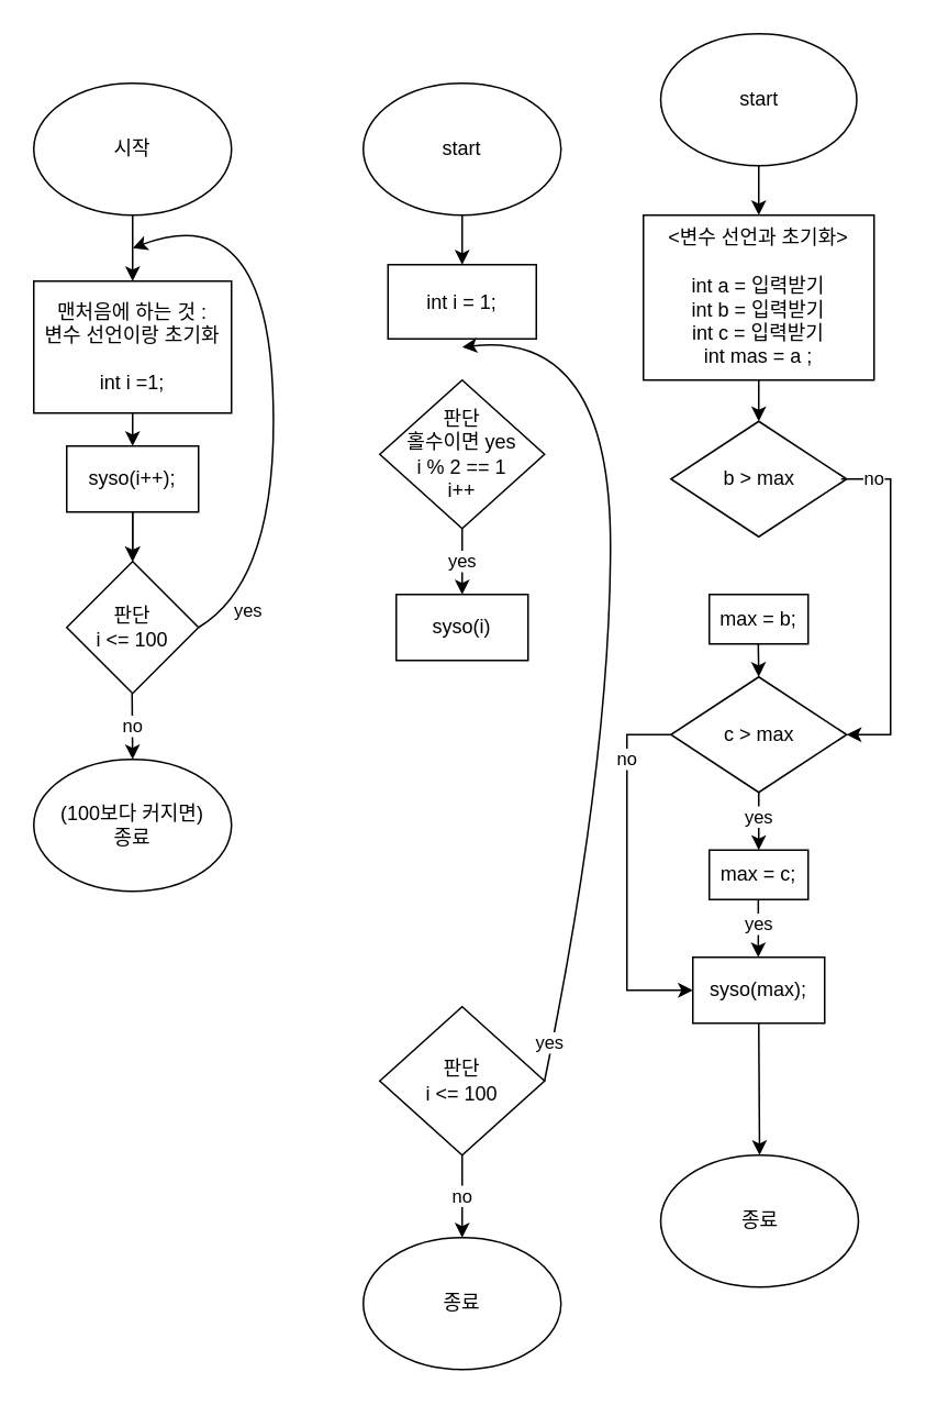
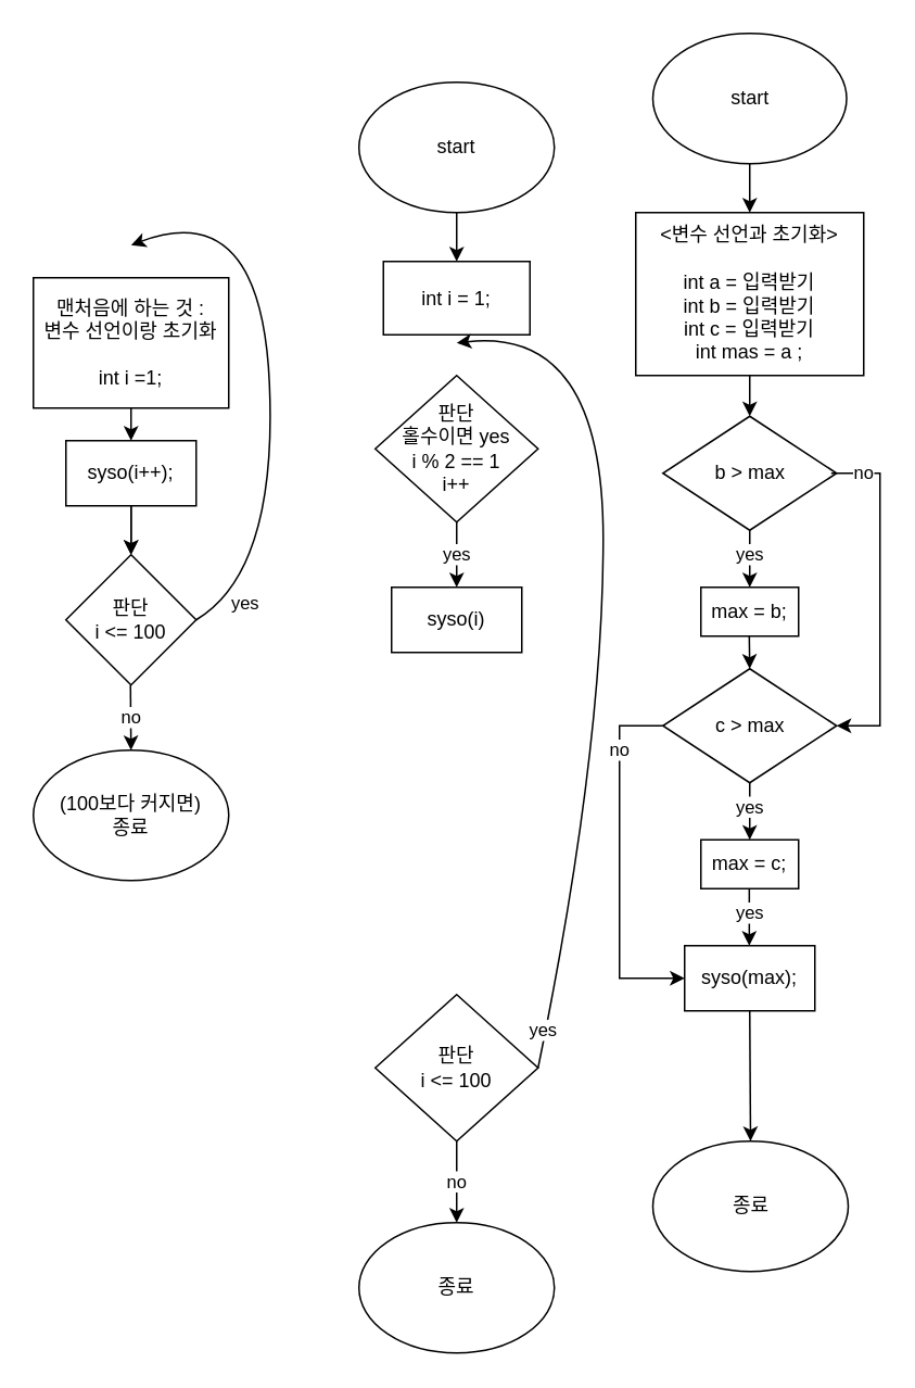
  <mxCell id="0" />
  <mxCell id="1" parent="0" />
- <mxCell id="2" value="시작" style="ellipse;whiteSpace=wrap;html=1;" vertex="1" parent="1"><mxGeometry x="20" y="50" width="120" height="80" as="geometry" /></mxCell>
  <mxCell id="3" value="맨처음에 하는 것 : &lt;br&gt;변수 선언이랑 초기화&lt;br&gt;&lt;br&gt;int i =1;" style="rounded=0;whiteSpace=wrap;html=1;" vertex="1" parent="1"><mxGeometry x="20" y="170" width="120" height="80" as="geometry" /></mxCell>
- <mxCell id="4" value="" style="endArrow=classic;html=1;rounded=0;exitX=0.5;exitY=1;exitDx=0;exitDy=0;" edge="1" parent="1" source="2" target="3"><mxGeometry width="50" height="50" relative="1" as="geometry"><mxPoint x="370" y="170" as="sourcePoint" /><mxPoint x="420" y="120" as="targetPoint" /></mxGeometry></mxCell>
  <mxCell id="5" value="" style="endArrow=classic;html=1;rounded=0;exitX=0.5;exitY=1;exitDx=0;exitDy=0;entryX=0.5;entryY=0;entryDx=0;entryDy=0;" edge="1" parent="1" source="3" target="7"><mxGeometry width="50" height="50" relative="1" as="geometry"><mxPoint x="79.66" y="250" as="sourcePoint" /><mxPoint x="79.66" y="290" as="targetPoint" /></mxGeometry></mxCell>
  <mxCell id="6" value="" style="edgeStyle=orthogonalEdgeStyle;rounded=0;orthogonalLoop=1;jettySize=auto;html=1;" edge="1" parent="1" source="7" target="8"><mxGeometry relative="1" as="geometry" /></mxCell>
  <mxCell id="7" value="syso(i++);" style="rounded=0;whiteSpace=wrap;html=1;" vertex="1" parent="1"><mxGeometry x="40" y="270" width="80" height="40" as="geometry" /></mxCell>
  <mxCell id="8" value="판단&lt;br&gt;i &amp;lt;= 100" style="rhombus;whiteSpace=wrap;html=1;" vertex="1" parent="1"><mxGeometry x="40" y="340" width="80" height="80" as="geometry" /></mxCell>
  <mxCell id="9" value="no" style="endArrow=classic;html=1;rounded=0;exitX=0.5;exitY=1;exitDx=0;exitDy=0;entryX=0.5;entryY=0;entryDx=0;entryDy=0;" edge="1" parent="1" target="10"><mxGeometry width="50" height="50" relative="1" as="geometry"><mxPoint x="79.66" y="420" as="sourcePoint" /><mxPoint x="79.66" y="450" as="targetPoint" /></mxGeometry></mxCell>
  <mxCell id="10" value="(100보다 커지면)&lt;br&gt;종료" style="ellipse;whiteSpace=wrap;html=1;" vertex="1" parent="1"><mxGeometry x="20" y="460" width="120" height="80" as="geometry" /></mxCell>
  <mxCell id="11" value="yes" style="curved=1;endArrow=classic;html=1;rounded=0;exitX=1;exitY=0.5;exitDx=0;exitDy=0;" edge="1" parent="1" source="8"><mxGeometry x="-0.835" y="-7" width="50" height="50" relative="1" as="geometry"><mxPoint x="130" y="380" as="sourcePoint" /><mxPoint x="80" y="150" as="targetPoint" /><Array as="points"><mxPoint x="170" y="350" /><mxPoint x="160" y="120" /></Array><mxPoint as="offset" /></mxGeometry></mxCell>
  <mxCell id="12" value="start" style="ellipse;whiteSpace=wrap;html=1;" vertex="1" parent="1"><mxGeometry x="220" y="50" width="120" height="80" as="geometry" /></mxCell>
  <mxCell id="13" value="int i = 1;" style="rounded=0;whiteSpace=wrap;html=1;" vertex="1" parent="1"><mxGeometry x="235" y="160" width="90" height="45" as="geometry" /></mxCell>
  <mxCell id="14" value="판단&lt;br&gt;홀수이면 yes&lt;br&gt;i % 2 == 1&lt;br&gt;i++" style="rhombus;whiteSpace=wrap;html=1;" vertex="1" parent="1"><mxGeometry x="230" y="230" width="100" height="90" as="geometry" /></mxCell>
  <mxCell id="15" value="syso(i)" style="rounded=0;whiteSpace=wrap;html=1;" vertex="1" parent="1"><mxGeometry x="240" y="360" width="80" height="40" as="geometry" /></mxCell>
  <mxCell id="16" value="종료" style="ellipse;whiteSpace=wrap;html=1;" vertex="1" parent="1"><mxGeometry x="220" y="750" width="120" height="80" as="geometry" /></mxCell>
  <mxCell id="17" value="" style="endArrow=classic;html=1;rounded=0;entryX=0.5;entryY=0;entryDx=0;entryDy=0;exitX=0.5;exitY=1;exitDx=0;exitDy=0;" edge="1" parent="1" source="7" target="8"><mxGeometry width="50" height="50" relative="1" as="geometry"><mxPoint x="110" y="330" as="sourcePoint" /><mxPoint x="79.66" y="330" as="targetPoint" /></mxGeometry></mxCell>
  <mxCell id="18" value="yes" style="endArrow=classic;html=1;rounded=0;exitX=0.5;exitY=1;exitDx=0;exitDy=0;entryX=0.5;entryY=0;entryDx=0;entryDy=0;" edge="1" parent="1" source="14" target="15"><mxGeometry width="50" height="50" relative="1" as="geometry"><mxPoint x="300" y="320" as="sourcePoint" /><mxPoint x="300" y="345" as="targetPoint" /></mxGeometry></mxCell>
  <mxCell id="19" value="판단&lt;br&gt;i &amp;lt;= 100" style="rhombus;whiteSpace=wrap;html=1;" vertex="1" parent="1"><mxGeometry x="230" y="610" width="100" height="90" as="geometry" /></mxCell>
  <mxCell id="20" value="no" style="endArrow=classic;html=1;rounded=0;exitX=0.5;exitY=1;exitDx=0;exitDy=0;entryX=0.5;entryY=0;entryDx=0;entryDy=0;" edge="1" parent="1" source="19" target="16"><mxGeometry width="50" height="50" relative="1" as="geometry"><mxPoint x="370" y="580" as="sourcePoint" /><mxPoint x="420" y="530" as="targetPoint" /></mxGeometry></mxCell>
  <mxCell id="21" value="" style="endArrow=classic;html=1;rounded=0;exitX=0.5;exitY=1;exitDx=0;exitDy=0;entryX=0.5;entryY=0;entryDx=0;entryDy=0;" edge="1" parent="1" source="12" target="13"><mxGeometry width="50" height="50" relative="1" as="geometry"><mxPoint x="410" y="160" as="sourcePoint" /><mxPoint x="460" y="110" as="targetPoint" /></mxGeometry></mxCell>
  <mxCell id="22" value="yes" style="curved=1;endArrow=classic;html=1;rounded=0;exitX=1;exitY=0.5;exitDx=0;exitDy=0;" edge="1" parent="1" source="19"><mxGeometry x="-0.916" y="2" width="50" height="50" relative="1" as="geometry"><mxPoint x="370" y="470" as="sourcePoint" /><mxPoint x="280" y="210" as="targetPoint" /><Array as="points"><mxPoint x="370" y="460" /><mxPoint x="370" y="200" /></Array><mxPoint as="offset" /></mxGeometry></mxCell>
  <mxCell id="23" value="start" style="ellipse;whiteSpace=wrap;html=1;" vertex="1" parent="1"><mxGeometry x="400.5" y="20" width="119" height="80" as="geometry" /></mxCell>
  <mxCell id="24" value="&amp;lt;변수 선언과 초기화&amp;gt;&lt;br&gt;&lt;br&gt;int a = 입력받기&lt;br&gt;int b = 입력받기&lt;br&gt;int c = 입력받기&lt;br&gt;int mas = a ;" style="rounded=0;whiteSpace=wrap;html=1;" vertex="1" parent="1"><mxGeometry x="390" y="130" width="140" height="100" as="geometry" /></mxCell>
  <mxCell id="25" value="" style="endArrow=classic;html=1;rounded=0;exitX=0.5;exitY=1;exitDx=0;exitDy=0;entryX=0.5;entryY=0;entryDx=0;entryDy=0;" edge="1" parent="1" source="23" target="24"><mxGeometry width="50" height="50" relative="1" as="geometry"><mxPoint x="556.5" y="130" as="sourcePoint" /><mxPoint x="606.5" y="80" as="targetPoint" /></mxGeometry></mxCell>
  <mxCell id="26" value="b &amp;gt; max" style="rhombus;whiteSpace=wrap;html=1;" vertex="1" parent="1"><mxGeometry x="406.66" y="255" width="106.69" height="70" as="geometry" /></mxCell>
  <mxCell id="27" value="" style="endArrow=classic;html=1;rounded=0;exitX=0.5;exitY=1;exitDx=0;exitDy=0;" edge="1" parent="1" source="24" target="26"><mxGeometry width="50" height="50" relative="1" as="geometry"><mxPoint x="459.72" y="230" as="sourcePoint" /><mxPoint x="459.72" y="260" as="targetPoint" /></mxGeometry></mxCell>
  <mxCell id="28" value="max = b;" style="rounded=0;whiteSpace=wrap;html=1;" vertex="1" parent="1"><mxGeometry x="430" y="360" width="60" height="30" as="geometry" /></mxCell>
+ <mxCell id="29" value="yes" style="endArrow=classic;html=1;rounded=0;exitX=0.5;exitY=1;exitDx=0;exitDy=0;entryX=0.5;entryY=0;entryDx=0;entryDy=0;" edge="1" parent="1" source="26" target="28"><mxGeometry x="-0.143" width="50" height="50" relative="1" as="geometry"><mxPoint x="510" y="380" as="sourcePoint" /><mxPoint x="560" y="330" as="targetPoint" /><mxPoint as="offset" /></mxGeometry></mxCell>
  <mxCell id="30" value="c &amp;gt; max" style="rhombus;whiteSpace=wrap;html=1;" vertex="1" parent="1"><mxGeometry x="406.66" y="410" width="106.69" height="70" as="geometry" /></mxCell>
  <mxCell id="31" value="max = c;" style="rounded=0;whiteSpace=wrap;html=1;" vertex="1" parent="1"><mxGeometry x="430" y="515" width="60" height="30" as="geometry" /></mxCell>
  <mxCell id="32" value="yes" style="endArrow=classic;html=1;rounded=0;exitX=0.5;exitY=1;exitDx=0;exitDy=0;entryX=0.5;entryY=0;entryDx=0;entryDy=0;" edge="1" parent="1" target="31" source="30"><mxGeometry x="-0.143" width="50" height="50" relative="1" as="geometry"><mxPoint x="460" y="480" as="sourcePoint" /><mxPoint x="560" y="485" as="targetPoint" /><mxPoint as="offset" /></mxGeometry></mxCell>
  <mxCell id="33" value="syso(max);" style="rounded=0;whiteSpace=wrap;html=1;" vertex="1" parent="1"><mxGeometry x="420" y="580" width="80" height="40" as="geometry" /></mxCell>
  <mxCell id="34" value="yes" style="endArrow=classic;html=1;rounded=0;exitX=0.5;exitY=1;exitDx=0;exitDy=0;entryX=0.5;entryY=0;entryDx=0;entryDy=0;" edge="1" parent="1"><mxGeometry x="-0.143" width="50" height="50" relative="1" as="geometry"><mxPoint x="459.72" y="545" as="sourcePoint" /><mxPoint x="459.72" y="580" as="targetPoint" /><mxPoint as="offset" /></mxGeometry></mxCell>
  <mxCell id="35" value="" style="endArrow=classic;html=1;rounded=0;exitX=0.5;exitY=1;exitDx=0;exitDy=0;" edge="1" parent="1"><mxGeometry width="50" height="50" relative="1" as="geometry"><mxPoint x="459.71" y="390" as="sourcePoint" /><mxPoint x="460" y="410" as="targetPoint" /></mxGeometry></mxCell>
  <mxCell id="36" value="no" style="endArrow=classic;html=1;rounded=0;exitX=0.969;exitY=0.5;exitDx=0;exitDy=0;exitPerimeter=0;entryX=1;entryY=0.5;entryDx=0;entryDy=0;" edge="1" parent="1" source="26" target="30"><mxGeometry x="-0.811" width="50" height="50" relative="1" as="geometry"><mxPoint x="513.35" y="290" as="sourcePoint" /><mxPoint x="590" y="490" as="targetPoint" /><Array as="points"><mxPoint x="540" y="290" /><mxPoint x="540" y="445" /></Array><mxPoint as="offset" /></mxGeometry></mxCell>
  <mxCell id="37" value="no" style="endArrow=classic;html=1;rounded=0;exitX=0;exitY=0.5;exitDx=0;exitDy=0;entryX=0;entryY=0.5;entryDx=0;entryDy=0;" edge="1" parent="1" source="30" target="33"><mxGeometry x="-0.624" width="50" height="50" relative="1" as="geometry"><mxPoint x="519.46" y="455" as="sourcePoint" /><mxPoint x="522.46" y="610" as="targetPoint" /><Array as="points"><mxPoint x="380" y="445" /><mxPoint x="380" y="600" /></Array><mxPoint as="offset" /></mxGeometry></mxCell>
  <mxCell id="38" value="종료" style="ellipse;whiteSpace=wrap;html=1;" vertex="1" parent="1"><mxGeometry x="400.5" y="700" width="120" height="80" as="geometry" /></mxCell>
  <mxCell id="39" value="" style="endArrow=classic;html=1;rounded=0;exitX=0.5;exitY=1;exitDx=0;exitDy=0;" edge="1" parent="1" source="33" target="38"><mxGeometry width="50" height="50" relative="1" as="geometry"><mxPoint x="460" y="700" as="sourcePoint" /><mxPoint x="510" y="650" as="targetPoint" /></mxGeometry></mxCell>
